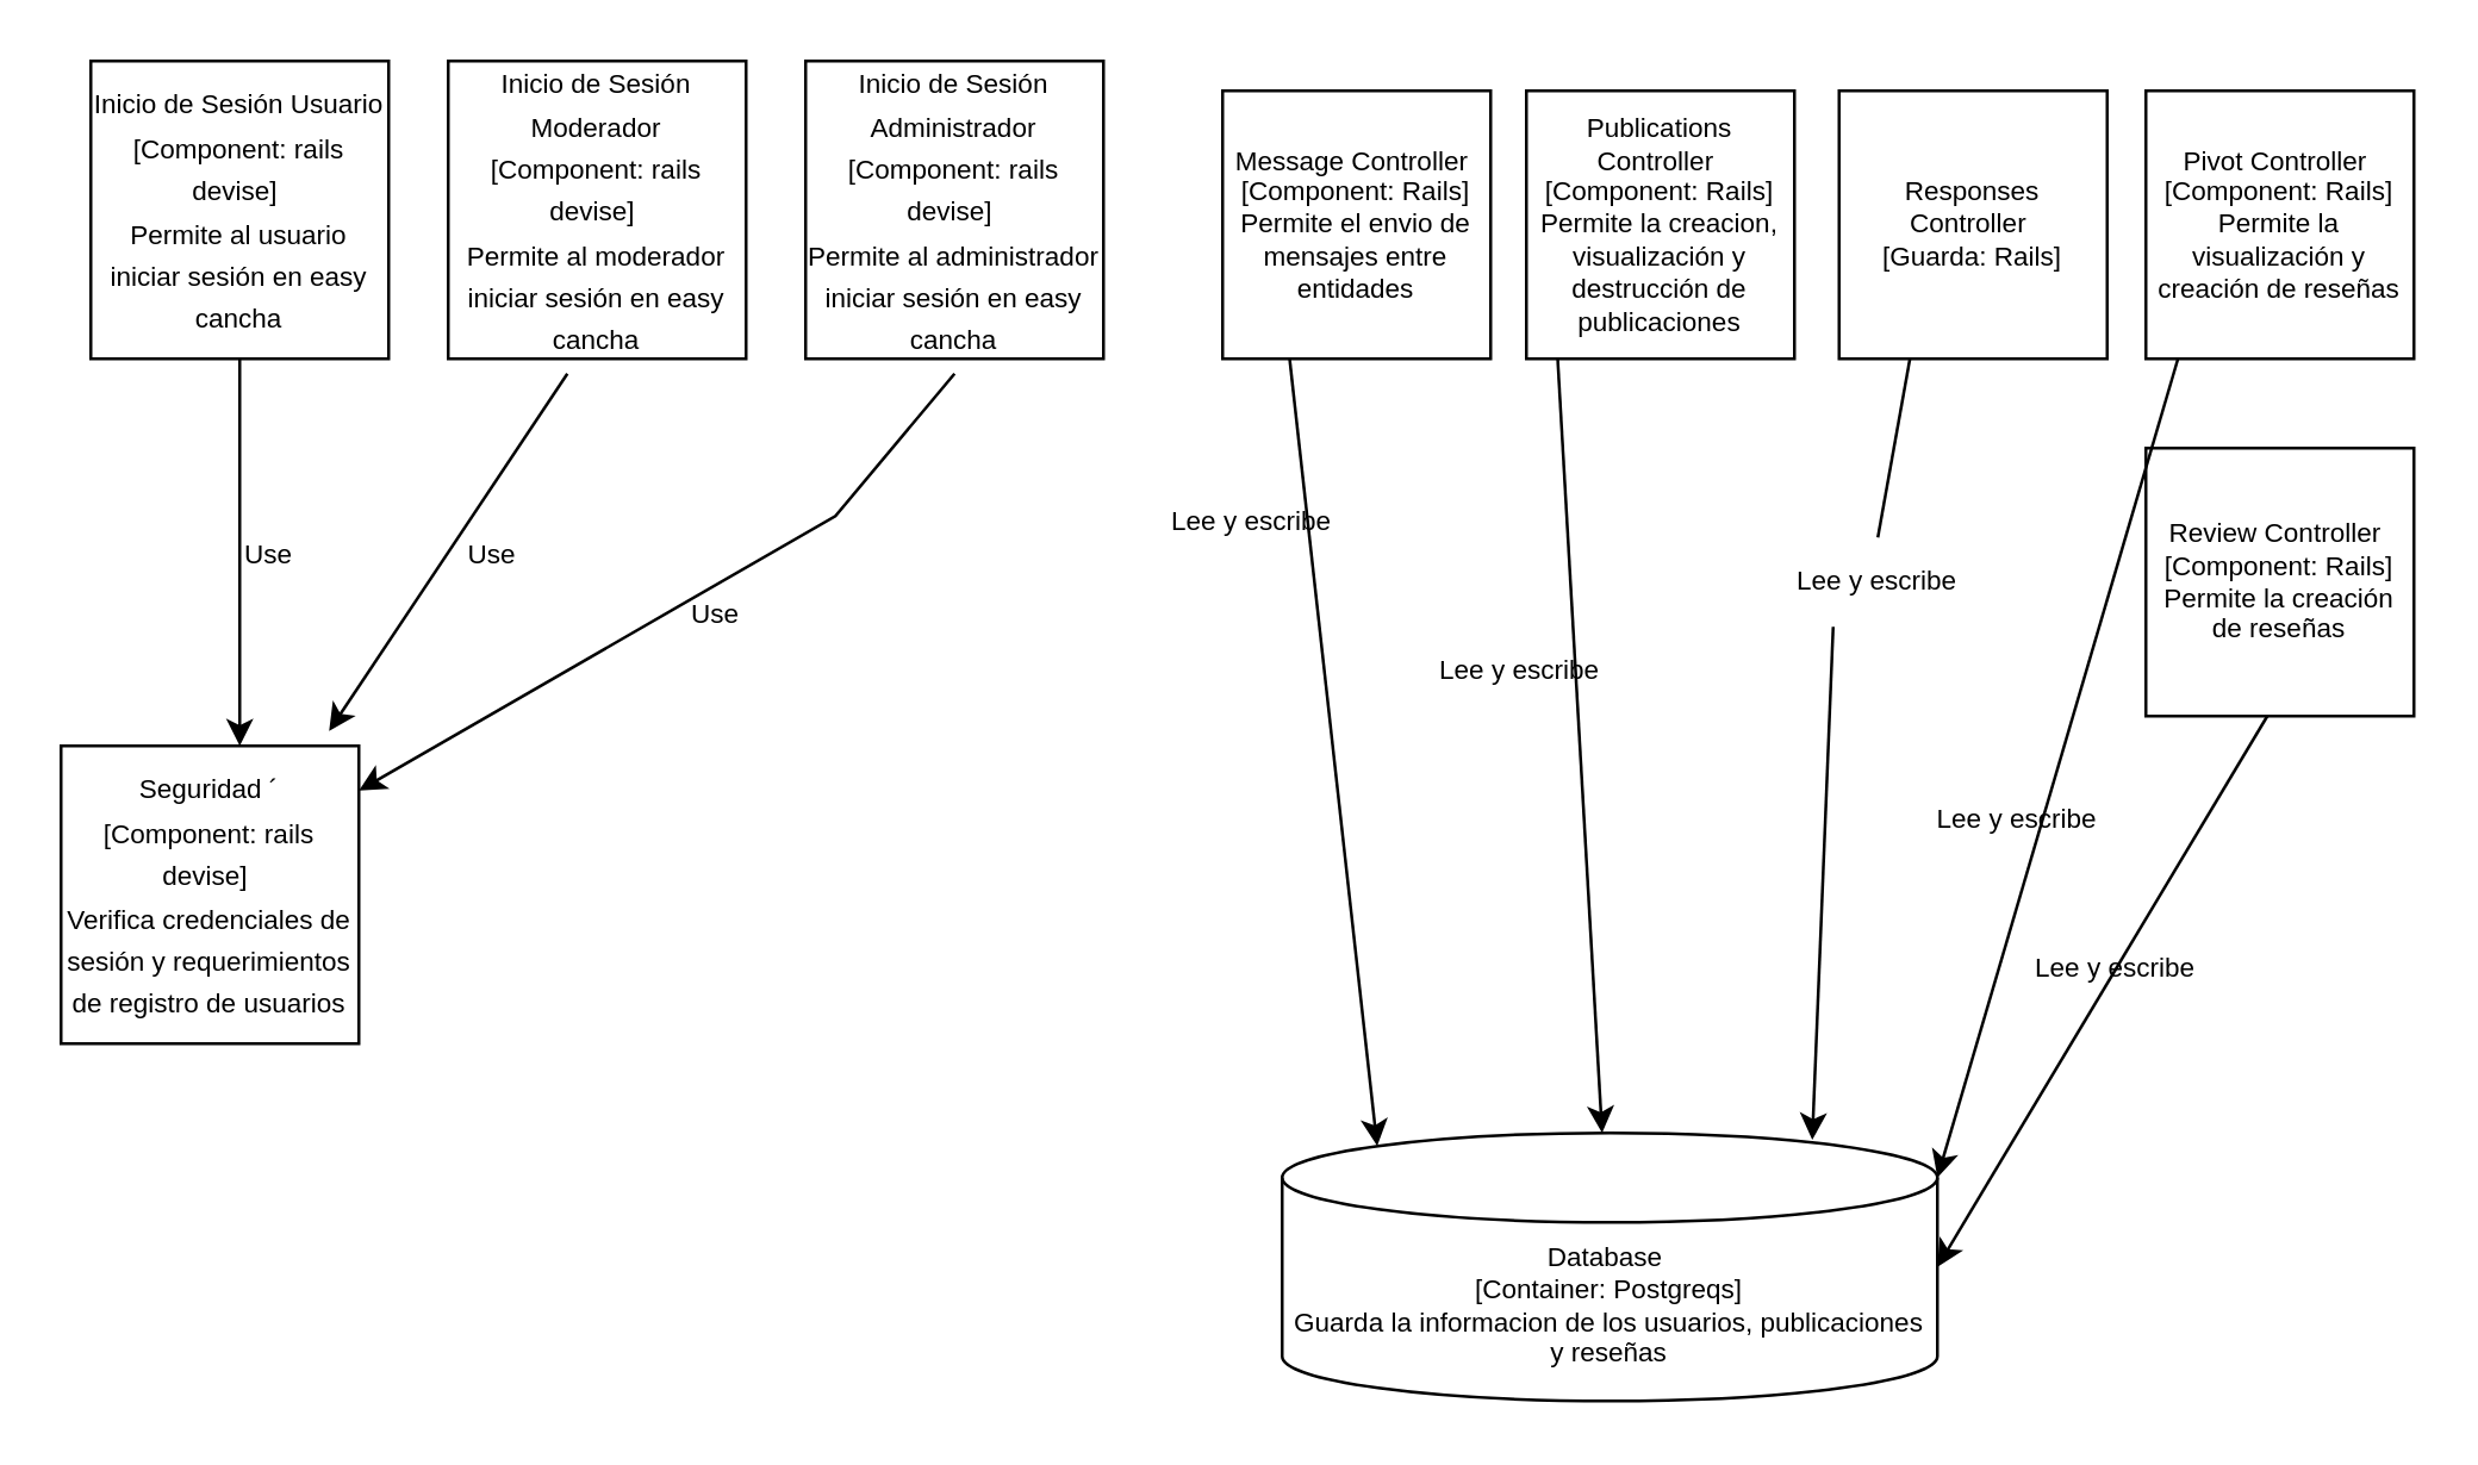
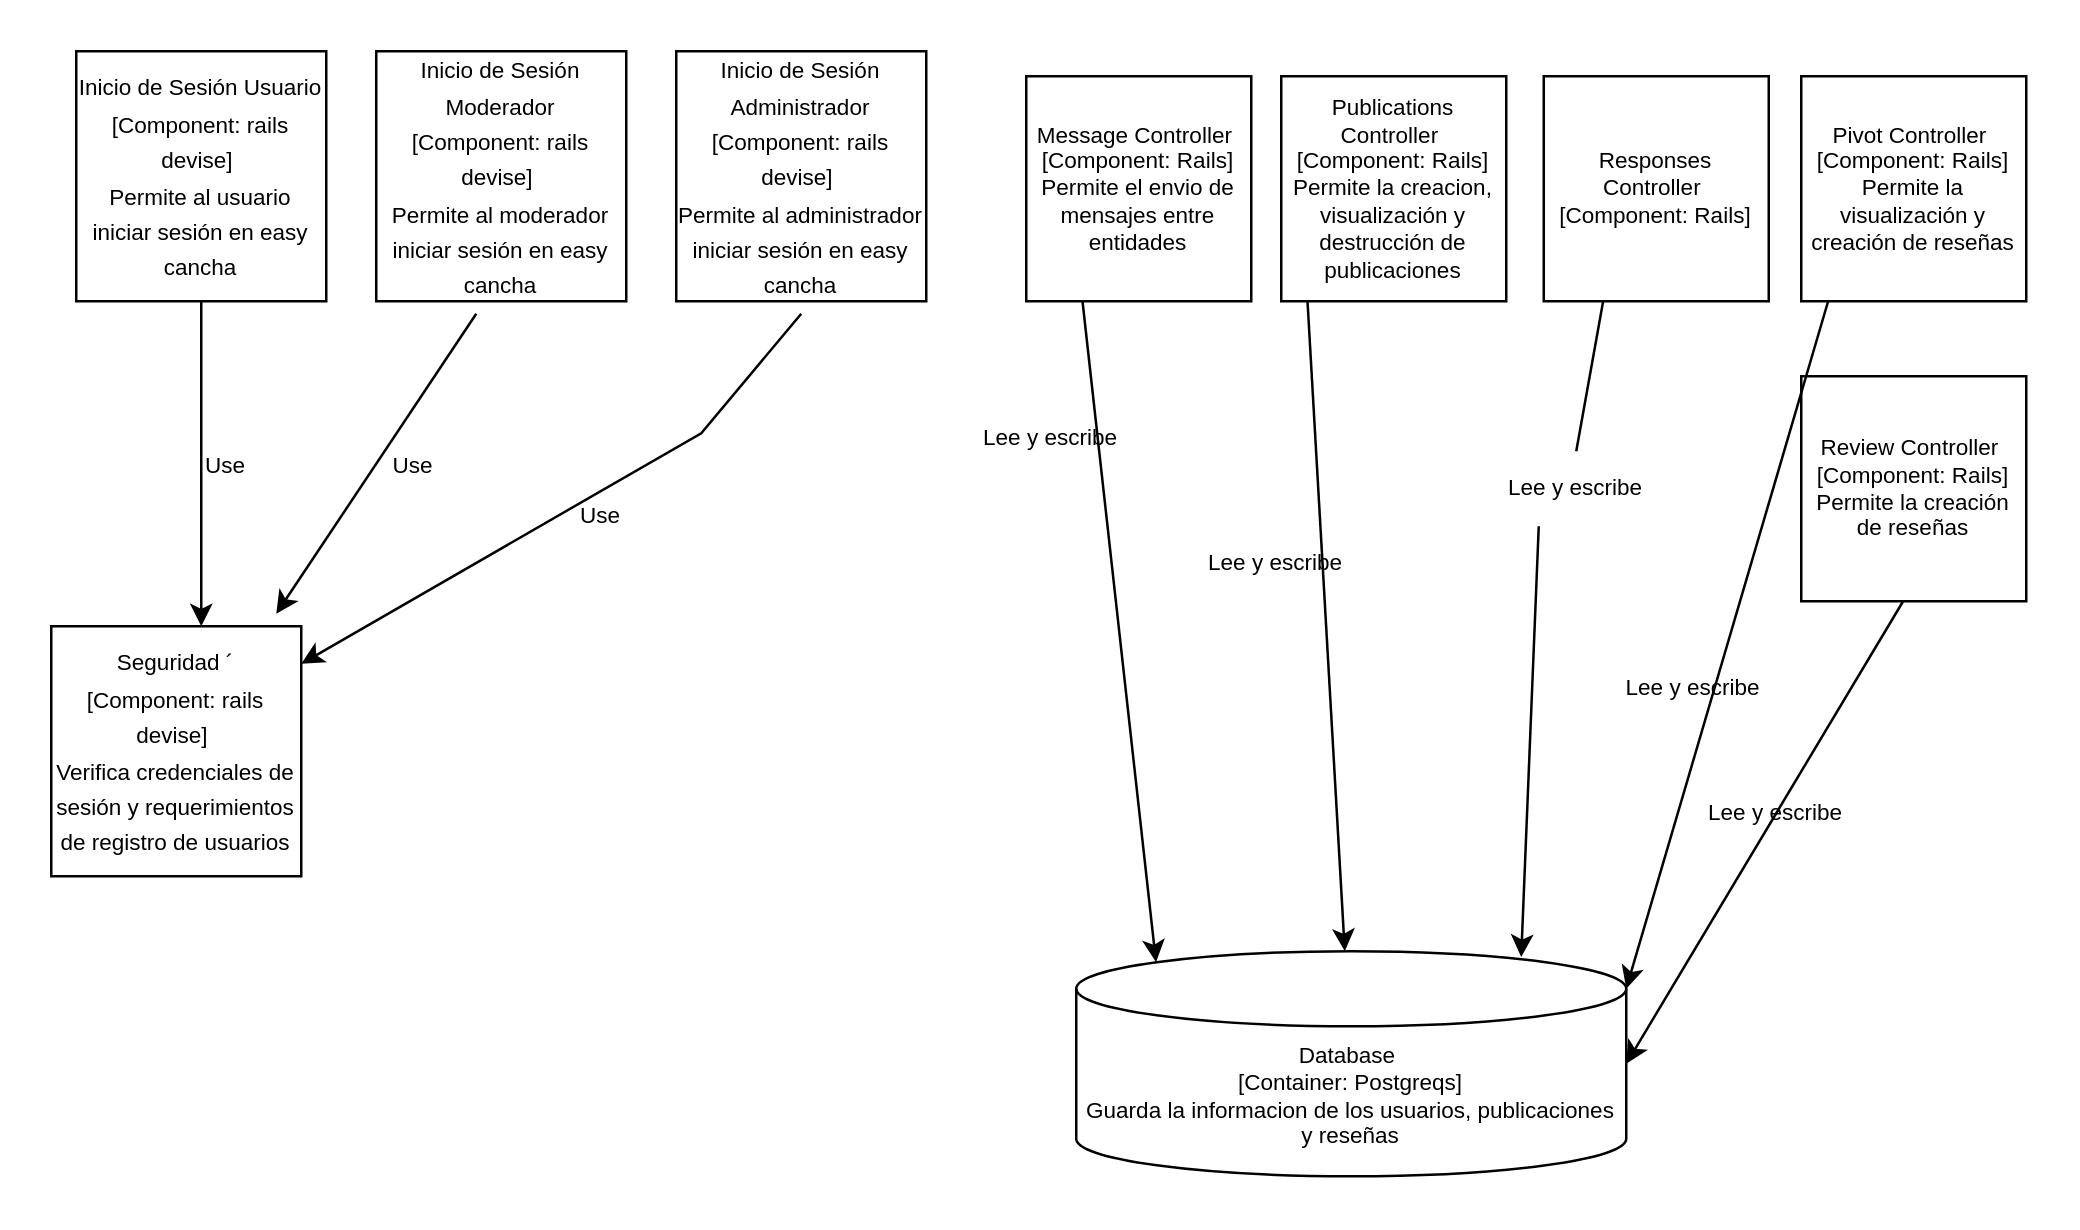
  <mxCell id="0" />
  <mxCell id="1" parent="0" />
  <mxCell id="2" value="&lt;font style=&quot;font-size: 9px;&quot;&gt;Inicio de Sesión Usuario&lt;br&gt;[Component: rails devise]&amp;nbsp;&lt;br&gt;Permite al usuario iniciar sesión en easy cancha&lt;/font&gt;" style="whiteSpace=wrap;html=1;aspect=fixed;fillColor=#FFFFFF;" vertex="1" parent="1"><mxGeometry x="30" y="20" width="100" height="100" as="geometry" /></mxCell>
  <mxCell id="3" value="&lt;font style=&quot;font-size: 9px;&quot;&gt;Inicio de Sesión Moderador&lt;br&gt;[Component: rails devise]&amp;nbsp;&lt;br&gt;Permite al moderador iniciar sesión en easy cancha&lt;/font&gt;" style="whiteSpace=wrap;html=1;aspect=fixed;fillColor=#FFFFFF;" vertex="1" parent="1"><mxGeometry x="150" y="20" width="100" height="100" as="geometry" /></mxCell>
  <mxCell id="4" value="&lt;font style=&quot;font-size: 9px;&quot;&gt;Inicio de Sesión Administrador&lt;br&gt;[Component: rails devise]&amp;nbsp;&lt;br&gt;Permite al administrador iniciar sesión en easy cancha&lt;/font&gt;" style="whiteSpace=wrap;html=1;aspect=fixed;fillColor=#FFFFFF;" vertex="1" parent="1"><mxGeometry x="270" y="20" width="100" height="100" as="geometry" /></mxCell>
  <mxCell id="5" value="&lt;font style=&quot;font-size: 9px;&quot;&gt;Seguridad ´&lt;br&gt;[Component: rails devise]&amp;nbsp;&lt;br&gt;Verifica credenciales de sesión y requerimientos de registro de usuarios&lt;/font&gt;" style="whiteSpace=wrap;html=1;aspect=fixed;fillColor=#FFFFFF;" vertex="1" parent="1"><mxGeometry x="20" y="250" width="100" height="100" as="geometry" /></mxCell>
  <mxCell id="6" value="" style="endArrow=classic;html=1;rounded=0;exitX=0.5;exitY=1;exitDx=0;exitDy=0;" edge="1" parent="1" source="2"><mxGeometry width="50" height="50" relative="1" as="geometry"><mxPoint x="110" y="210" as="sourcePoint" /><mxPoint x="80" y="250" as="targetPoint" /></mxGeometry></mxCell>
  <mxCell id="7" value="" style="endArrow=classic;html=1;rounded=0;exitX=0.5;exitY=1;exitDx=0;exitDy=0;" edge="1" parent="1"><mxGeometry width="50" height="50" relative="1" as="geometry"><mxPoint x="190" y="125" as="sourcePoint" /><mxPoint x="110" y="245" as="targetPoint" /></mxGeometry></mxCell>
  <mxCell id="8" value="" style="endArrow=classic;html=1;rounded=0;exitX=0.5;exitY=1;exitDx=0;exitDy=0;" edge="1" parent="1"><mxGeometry width="50" height="50" relative="1" as="geometry"><mxPoint x="320" y="125" as="sourcePoint" /><mxPoint x="120" y="265" as="targetPoint" /><Array as="points"><mxPoint x="280" y="172.79" /></Array></mxGeometry></mxCell>
  <mxCell id="9" value="&lt;font style=&quot;font-size: 9px;&quot;&gt;Use&lt;/font&gt;" style="text;html=1;strokeColor=none;fillColor=none;align=center;verticalAlign=middle;whiteSpace=wrap;rounded=0;" vertex="1" parent="1"><mxGeometry x="210" y="190" width="60" height="30" as="geometry" /></mxCell>
  <mxCell id="10" value="&lt;font style=&quot;font-size: 9px;&quot;&gt;Use&lt;/font&gt;" style="text;html=1;strokeColor=none;fillColor=none;align=center;verticalAlign=middle;whiteSpace=wrap;rounded=0;" vertex="1" parent="1"><mxGeometry x="60" y="170" width="60" height="30" as="geometry" /></mxCell>
  <mxCell id="11" value="&lt;font style=&quot;font-size: 9px;&quot;&gt;Use&lt;/font&gt;" style="text;html=1;strokeColor=none;fillColor=none;align=center;verticalAlign=middle;whiteSpace=wrap;rounded=0;" vertex="1" parent="1"><mxGeometry x="135" y="170" width="60" height="30" as="geometry" /></mxCell>
  <mxCell id="12" value="Message Controller&amp;nbsp;&lt;br&gt;[Component: Rails]&lt;br&gt;Permite el envio de mensajes entre entidades" style="whiteSpace=wrap;html=1;aspect=fixed;fontSize=9;fillColor=#FFFFFF;" vertex="1" parent="1"><mxGeometry x="410" y="30" width="90" height="90" as="geometry" /></mxCell>
  <mxCell id="13" value="Publications Controller&amp;nbsp;&lt;br&gt;[Component: Rails]&lt;br&gt;Permite la creacion, visualización y destrucción de publicaciones" style="whiteSpace=wrap;html=1;aspect=fixed;fontSize=9;fillColor=#FFFFFF;" vertex="1" parent="1"><mxGeometry x="512" y="30" width="90" height="90" as="geometry" /></mxCell>
- <mxCell id="14" value="Responses Controller&amp;nbsp;&lt;br&gt;[Guarda: Rails]&lt;br&gt;" style="whiteSpace=wrap;html=1;aspect=fixed;fontSize=9;fillColor=#FFFFFF;" vertex="1" parent="1"><mxGeometry x="617" y="30" width="90" height="90" as="geometry" /></mxCell>
+ <mxCell id="14" value="Responses Controller&amp;nbsp;&lt;br&gt;[Component: Rails]&lt;br&gt;" style="whiteSpace=wrap;html=1;aspect=fixed;fontSize=9;fillColor=#FFFFFF;" vertex="1" parent="1"><mxGeometry x="617" y="30" width="90" height="90" as="geometry" /></mxCell>
  <mxCell id="15" value="Pivot Controller&amp;nbsp;&lt;br&gt;[Component: Rails]&lt;br&gt;Permite la visualización y creación de reseñas" style="whiteSpace=wrap;html=1;aspect=fixed;fontSize=9;fillColor=#FFFFFF;" vertex="1" parent="1"><mxGeometry x="720" y="30" width="90" height="90" as="geometry" /></mxCell>
  <mxCell id="16" value="Review Controller&amp;nbsp;&lt;br&gt;[Component: Rails]&lt;br&gt;Permite la creación de reseñas" style="whiteSpace=wrap;html=1;aspect=fixed;fontSize=9;fillColor=#FFFFFF;" vertex="1" parent="1"><mxGeometry x="720" y="150" width="90" height="90" as="geometry" /></mxCell>
  <mxCell id="17" value="Database&amp;nbsp;&lt;br&gt;[Container: Postgreqs]&lt;br&gt;Guarda la informacion de los usuarios, publicaciones y reseñas" style="shape=cylinder3;whiteSpace=wrap;html=1;boundedLbl=1;backgroundOutline=1;size=15;fontSize=9;fillColor=#FFFFFF;" vertex="1" parent="1"><mxGeometry x="430" y="380" width="220" height="90" as="geometry" /></mxCell>
  <mxCell id="18" value="" style="endArrow=classic;html=1;rounded=0;fontSize=9;exitX=0.25;exitY=1;exitDx=0;exitDy=0;entryX=0.145;entryY=0;entryDx=0;entryDy=4.35;entryPerimeter=0;" edge="1" parent="1" source="12" target="17"><mxGeometry width="50" height="50" relative="1" as="geometry"><mxPoint x="400" y="200" as="sourcePoint" /><mxPoint x="400" y="360" as="targetPoint" /></mxGeometry></mxCell>
  <mxCell id="19" value="" style="endArrow=classic;html=1;rounded=0;fontSize=9;exitX=0.25;exitY=1;exitDx=0;exitDy=0;" edge="1" parent="1" target="17"><mxGeometry width="50" height="50" relative="1" as="geometry"><mxPoint x="522.5" y="120" as="sourcePoint" /><mxPoint x="490" y="360" as="targetPoint" /></mxGeometry></mxCell>
  <mxCell id="20" value="" style="endArrow=classic;html=1;rounded=0;fontSize=9;exitX=0.25;exitY=1;exitDx=0;exitDy=0;entryX=0.809;entryY=0.026;entryDx=0;entryDy=0;entryPerimeter=0;startArrow=none;" edge="1" parent="1" source="25" target="17"><mxGeometry width="50" height="50" relative="1" as="geometry"><mxPoint x="640.76" y="120" as="sourcePoint" /><mxPoint x="519.997" y="370" as="targetPoint" /></mxGeometry></mxCell>
  <mxCell id="21" value="" style="endArrow=classic;html=1;rounded=0;fontSize=9;exitX=0.25;exitY=1;exitDx=0;exitDy=0;entryX=1;entryY=0;entryDx=0;entryDy=15;entryPerimeter=0;" edge="1" parent="1" target="17"><mxGeometry width="50" height="50" relative="1" as="geometry"><mxPoint x="730.76" y="120" as="sourcePoint" /><mxPoint x="609.997" y="370" as="targetPoint" /></mxGeometry></mxCell>
  <mxCell id="22" value="" style="endArrow=classic;html=1;rounded=0;fontSize=9;exitX=0.25;exitY=1;exitDx=0;exitDy=0;entryX=1;entryY=0.5;entryDx=0;entryDy=0;entryPerimeter=0;" edge="1" parent="1" target="17"><mxGeometry width="50" height="50" relative="1" as="geometry"><mxPoint x="760.76" y="240" as="sourcePoint" /><mxPoint x="680" y="515" as="targetPoint" /></mxGeometry></mxCell>
  <mxCell id="23" value="Lee y escribe&lt;span style=&quot;color: rgba(0, 0, 0, 0); font-family: monospace; font-size: 0px; text-align: start;&quot;&gt;%3CmxGraphModel%3E%3Croot%3E%3CmxCell%20id%3D%220%22%2F%3E%3CmxCell%20id%3D%221%22%20parent%3D%220%22%2F%3E%3CmxCell%20id%3D%222%22%20value%3D%22%22%20style%3D%22endArrow%3Dclassic%3Bhtml%3D1%3Brounded%3D0%3BfontSize%3D9%3BexitX%3D0.25%3BexitY%3D1%3BexitDx%3D0%3BexitDy%3D0%3BentryX%3D1%3BentryY%3D0%3BentryDx%3D0%3BentryDy%3D15%3BentryPerimeter%3D0%3B%22%20edge%3D%221%22%20parent%3D%221%22%3E%3CmxGeometry%20width%3D%2250%22%20height%3D%2250%22%20relative%3D%221%22%20as%3D%22geometry%22%3E%3CmxPoint%20x%3D%22720.76%22%20y%3D%22170%22%20as%3D%22sourcePoint%22%2F%3E%3CmxPoint%20x%3D%22640%22%20y%3D%22445%22%20as%3D%22targetPoint%22%2F%3E%3C%2FmxGeometry%3E%3C%2FmxCell%3E%3C%2Froot%3E%3C%2FmxGraphModel%3E&lt;/span&gt;" style="text;html=1;strokeColor=none;fillColor=none;align=center;verticalAlign=middle;whiteSpace=wrap;rounded=0;fontSize=9;" vertex="1" parent="1"><mxGeometry x="390" y="160" width="60" height="30" as="geometry" /></mxCell>
  <mxCell id="24" value="Lee y escribe&lt;span style=&quot;color: rgba(0, 0, 0, 0); font-family: monospace; font-size: 0px; text-align: start;&quot;&gt;%3CmxGraphModel%3E%3Croot%3E%3CmxCell%20id%3D%220%22%2F%3E%3CmxCell%20id%3D%221%22%20parent%3D%220%22%2F%3E%3CmxCell%20id%3D%222%22%20value%3D%22%22%20style%3D%22endArrow%3Dclassic%3Bhtml%3D1%3Brounded%3D0%3BfontSize%3D9%3BexitX%3D0.25%3BexitY%3D1%3BexitDx%3D0%3BexitDy%3D0%3BentryX%3D1%3BentryY%3D0%3BentryDx%3D0%3BentryDy%3D15%3BentryPerimeter%3D0%3B%22%20edge%3D%221%22%20parent%3D%221%22%3E%3CmxGeometry%20width%3D%2250%22%20height%3D%2250%22%20relative%3D%221%22%20as%3D%22geometry%22%3E%3CmxPoint%20x%3D%22720.76%22%20y%3D%22170%22%20as%3D%22sourcePoint%22%2F%3E%3CmxPoint%20x%3D%22640%22%20y%3D%22445%22%20as%3D%22targetPoint%22%2F%3E%3C%2FmxGeometry%3E%3C%2FmxCell%3E%3C%2Froot%3E%3C%2FmxGraphModel%3E&lt;/span&gt;" style="text;html=1;strokeColor=none;fillColor=none;align=center;verticalAlign=middle;whiteSpace=wrap;rounded=0;fontSize=9;" vertex="1" parent="1"><mxGeometry x="480" y="210" width="60" height="30" as="geometry" /></mxCell>
  <mxCell id="25" value="Lee y escribe&lt;span style=&quot;color: rgba(0, 0, 0, 0); font-family: monospace; font-size: 0px; text-align: start;&quot;&gt;%3CmxGraphModel%3E%3Croot%3E%3CmxCell%20id%3D%220%22%2F%3E%3CmxCell%20id%3D%221%22%20parent%3D%220%22%2F%3E%3CmxCell%20id%3D%222%22%20value%3D%22%22%20style%3D%22endArrow%3Dclassic%3Bhtml%3D1%3Brounded%3D0%3BfontSize%3D9%3BexitX%3D0.25%3BexitY%3D1%3BexitDx%3D0%3BexitDy%3D0%3BentryX%3D1%3BentryY%3D0%3BentryDx%3D0%3BentryDy%3D15%3BentryPerimeter%3D0%3B%22%20edge%3D%221%22%20parent%3D%221%22%3E%3CmxGeometry%20width%3D%2250%22%20height%3D%2250%22%20relative%3D%221%22%20as%3D%22geometry%22%3E%3CmxPoint%20x%3D%22720.76%22%20y%3D%22170%22%20as%3D%22sourcePoint%22%2F%3E%3CmxPoint%20x%3D%22640%22%20y%3D%22445%22%20as%3D%22targetPoint%22%2F%3E%3C%2FmxGeometry%3E%3C%2FmxCell%3E%3C%2Froot%3E%3C%2FmxGraphModel%3E&lt;/span&gt;" style="text;html=1;strokeColor=none;fillColor=none;align=center;verticalAlign=middle;whiteSpace=wrap;rounded=0;fontSize=9;" vertex="1" parent="1"><mxGeometry x="600" y="180" width="60" height="30" as="geometry" /></mxCell>
  <mxCell id="26" value="" style="endArrow=none;html=1;rounded=0;fontSize=9;exitX=0.25;exitY=1;exitDx=0;exitDy=0;entryX=0.5;entryY=0;entryDx=0;entryDy=0;" edge="1" parent="1" target="25"><mxGeometry width="50" height="50" relative="1" as="geometry"><mxPoint x="640.76" y="120" as="sourcePoint" /><mxPoint x="607.98" y="382.34" as="targetPoint" /></mxGeometry></mxCell>
  <mxCell id="27" value="Lee y escribe&lt;span style=&quot;color: rgba(0, 0, 0, 0); font-family: monospace; font-size: 0px; text-align: start;&quot;&gt;%3CmxGraphModel%3E%3Croot%3E%3CmxCell%20id%3D%220%22%2F%3E%3CmxCell%20id%3D%221%22%20parent%3D%220%22%2F%3E%3CmxCell%20id%3D%222%22%20value%3D%22%22%20style%3D%22endArrow%3Dclassic%3Bhtml%3D1%3Brounded%3D0%3BfontSize%3D9%3BexitX%3D0.25%3BexitY%3D1%3BexitDx%3D0%3BexitDy%3D0%3BentryX%3D1%3BentryY%3D0%3BentryDx%3D0%3BentryDy%3D15%3BentryPerimeter%3D0%3B%22%20edge%3D%221%22%20parent%3D%221%22%3E%3CmxGeometry%20width%3D%2250%22%20height%3D%2250%22%20relative%3D%221%22%20as%3D%22geometry%22%3E%3CmxPoint%20x%3D%22720.76%22%20y%3D%22170%22%20as%3D%22sourcePoint%22%2F%3E%3CmxPoint%20x%3D%22640%22%20y%3D%22445%22%20as%3D%22targetPoint%22%2F%3E%3C%2FmxGeometry%3E%3C%2FmxCell%3E%3C%2Froot%3E%3C%2FmxGraphModel%3E&lt;/span&gt;" style="text;html=1;strokeColor=none;fillColor=none;align=center;verticalAlign=middle;whiteSpace=wrap;rounded=0;fontSize=9;" vertex="1" parent="1"><mxGeometry x="647" y="260" width="60" height="30" as="geometry" /></mxCell>
  <mxCell id="28" value="Lee y escribe&lt;span style=&quot;color: rgba(0, 0, 0, 0); font-family: monospace; font-size: 0px; text-align: start;&quot;&gt;%3CmxGraphModel%3E%3Croot%3E%3CmxCell%20id%3D%220%22%2F%3E%3CmxCell%20id%3D%221%22%20parent%3D%220%22%2F%3E%3CmxCell%20id%3D%222%22%20value%3D%22%22%20style%3D%22endArrow%3Dclassic%3Bhtml%3D1%3Brounded%3D0%3BfontSize%3D9%3BexitX%3D0.25%3BexitY%3D1%3BexitDx%3D0%3BexitDy%3D0%3BentryX%3D1%3BentryY%3D0%3BentryDx%3D0%3BentryDy%3D15%3BentryPerimeter%3D0%3B%22%20edge%3D%221%22%20parent%3D%221%22%3E%3CmxGeometry%20width%3D%2250%22%20height%3D%2250%22%20relative%3D%221%22%20as%3D%22geometry%22%3E%3CmxPoint%20x%3D%22720.76%22%20y%3D%22170%22%20as%3D%22sourcePoint%22%2F%3E%3CmxPoint%20x%3D%22640%22%20y%3D%22445%22%20as%3D%22targetPoint%22%2F%3E%3C%2FmxGeometry%3E%3C%2FmxCell%3E%3C%2Froot%3E%3C%2FmxGraphModel%3E&lt;/span&gt;" style="text;html=1;strokeColor=none;fillColor=none;align=center;verticalAlign=middle;whiteSpace=wrap;rounded=0;fontSize=9;" vertex="1" parent="1"><mxGeometry x="680" y="310" width="60" height="30" as="geometry" /></mxCell>
